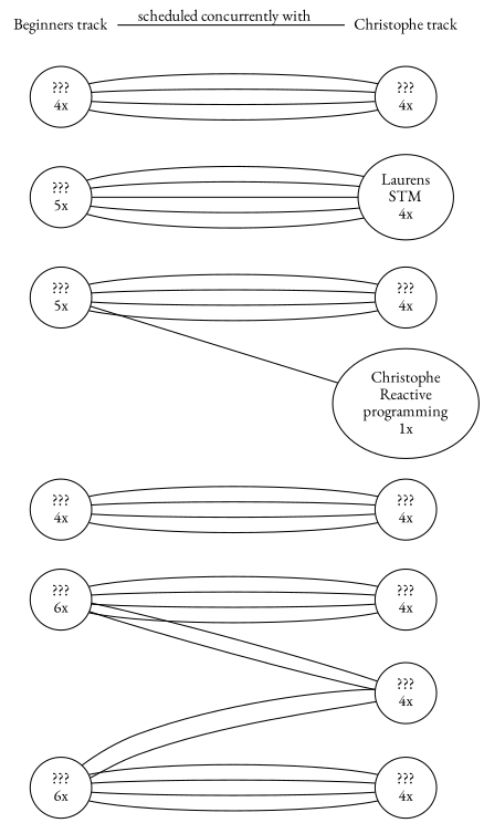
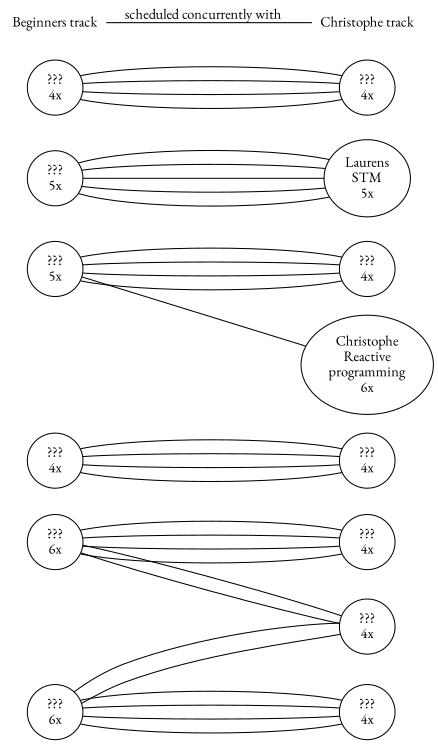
  graph {
    fontname="EB Garamond"
    rankdir=LR
    node [fontname="EB Garamond"]
    edge [fontname="EB Garamond"]
    n1 [label="???\n6x"]
    n2 [label="???\n4x"]
    n3 [label="???\n4x"]
    n4 [label="???\n4x"]
    n5 [label="???\n4x"]
    n6 [label="???\n5x"]
    n7 [label="???\n4x"]
-   n8 [label="Christophe\nReactive\nprogramming\n1x"]
+   n8 [label="Christophe\nReactive\nprogramming\n6x"]
    n9 [label="???\n5x"]
-   n10 [label="Laurens\nSTM\n4x"]
+   n10 [label="Laurens\nSTM\n5x"]
    n11 [label="???\n6x"]
    n12 [label="???\n4x"]
    n13 [label="???\n4x"]
    n14 [label="???\n4x"]
    n15 [label="Beginners track" shape=none]
    n16 [label="Christophe track" shape=none]
    n1 -- n2
    n1 -- n2
    n1 -- n2
    n1 -- n2
    n1 -- n3
    n1 -- n3
    n4 -- n5
    n4 -- n5
    n4 -- n5
    n4 -- n5
    n6 -- n7
    n6 -- n7
    n6 -- n7
    n6 -- n7
    n6 -- n8
    n9 -- n10
    n9 -- n10
    n9 -- n10
    n9 -- n10
    n9 -- n10
    n11 -- n3
    n11 -- n3
    n11 -- n12
    n11 -- n12
    n11 -- n12
    n11 -- n12
    n13 -- n14
    n13 -- n14
    n13 -- n14
    n13 -- n14
    n15 -- n16 [label="scheduled concurrently with"]
  }
